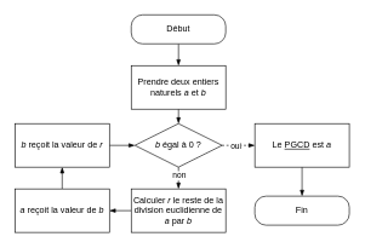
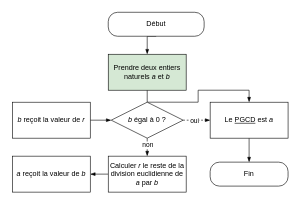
  <mxCell id="0" />
  <mxCell id="1" parent="0" />
  <mxCell id="2" style="edgeStyle=orthogonalEdgeStyle;rounded=0;orthogonalLoop=1;jettySize=auto;html=1;exitX=0.5;exitY=1;exitDx=0;exitDy=0;entryX=0.5;entryY=0;entryDx=0;entryDy=0;endArrow=blockThin;endFill=1;" edge="1" source="3" target="5" parent="1"><mxGeometry relative="1" as="geometry" /></mxCell>
- <mxCell id="3" value="Début" style="rounded=1;whiteSpace=wrap;html=1;arcSize=39;" vertex="1" parent="1"><mxGeometry x="180" y="20" width="130" height="40" as="geometry" /></mxCell>
- <mxCell id="4" style="edgeStyle=orthogonalEdgeStyle;rounded=0;orthogonalLoop=1;jettySize=auto;html=1;exitX=0.5;exitY=1;exitDx=0;exitDy=0;entryX=0.5;entryY=0;entryDx=0;entryDy=0;endArrow=blockThin;endFill=1;" edge="1" source="5" target="10" parent="1"><mxGeometry relative="1" as="geometry" /></mxCell>
- <mxCell id="5" value="Prendre deux entiers naturels &lt;i&gt;a&lt;/i&gt; et &lt;i&gt;b&lt;/i&gt;" style="rounded=0;whiteSpace=wrap;html=1;" vertex="1" parent="1"><mxGeometry x="180" y="90" width="130" height="60" as="geometry" /></mxCell>
+ <mxCell id="3" value="Début" style="rounded=1;whiteSpace=wrap;html=1;arcSize=39;" vertex="1" parent="1"><mxGeometry x="180" y="20" width="160" height="40" as="geometry" /></mxCell>
+ <mxCell id="4" style="edgeStyle=orthogonalEdgeStyle;rounded=0;orthogonalLoop=1;jettySize=auto;html=1;exitX=0.5;exitY=1;exitDx=0;exitDy=0;endArrow=blockThin;endFill=1;" edge="1" source="5" target="12" parent="1"><mxGeometry relative="1" as="geometry" /></mxCell>
+ <mxCell id="5" value="Prendre deux entiers naturels &lt;i&gt;a&lt;/i&gt; et &lt;i&gt;b&lt;/i&gt;" style="rounded=0;whiteSpace=wrap;html=1;fillColor=#d5e8d4;" vertex="1" parent="1"><mxGeometry x="180" y="90" width="130" height="60" as="geometry" /></mxCell>
  <mxCell id="6" style="edgeStyle=orthogonalEdgeStyle;rounded=0;orthogonalLoop=1;jettySize=auto;html=1;exitX=1;exitY=0.5;exitDx=0;exitDy=0;endArrow=blockThin;endFill=1;entryX=0;entryY=0.5;entryDx=0;entryDy=0;dashed=1;" edge="1" source="10" target="12" parent="1"><mxGeometry relative="1" as="geometry"><mxPoint x="328" y="190" as="targetPoint" /></mxGeometry></mxCell>
  <mxCell id="7" value="oui" style="edgeLabel;html=1;align=center;verticalAlign=middle;resizable=0;points=[];" vertex="1" connectable="0" parent="6"><mxGeometry x="-0.221" y="-1" relative="1" as="geometry"><mxPoint y="-1" as="offset" /></mxGeometry></mxCell>
  <mxCell id="8" style="edgeStyle=orthogonalEdgeStyle;rounded=0;orthogonalLoop=1;jettySize=auto;html=1;exitX=0.5;exitY=1;exitDx=0;exitDy=0;entryX=0.5;entryY=0;entryDx=0;entryDy=0;endArrow=blockThin;endFill=1;" edge="1" source="10" target="15" parent="1"><mxGeometry relative="1" as="geometry" /></mxCell>
  <mxCell id="9" value="non" style="edgeLabel;html=1;align=center;verticalAlign=middle;resizable=0;points=[];" vertex="1" connectable="0" parent="8"><mxGeometry x="-0.276" relative="1" as="geometry"><mxPoint as="offset" /></mxGeometry></mxCell>
  <mxCell id="10" value="&lt;i&gt;b&lt;/i&gt; égal à 0 ?" style="rhombus;whiteSpace=wrap;html=1;" vertex="1" parent="1"><mxGeometry x="185" y="170" width="120" height="60" as="geometry" /></mxCell>
  <mxCell id="11" style="edgeStyle=orthogonalEdgeStyle;rounded=0;orthogonalLoop=1;jettySize=auto;html=1;exitX=0.5;exitY=1;exitDx=0;exitDy=0;entryX=0.5;entryY=0;entryDx=0;entryDy=0;endArrow=blockThin;endFill=1;" edge="1" source="12" target="13" parent="1"><mxGeometry relative="1" as="geometry" /></mxCell>
  <mxCell id="12" value="Le &lt;u&gt;PGCD&lt;/u&gt; est &lt;i&gt;a&lt;/i&gt;" style="rounded=0;whiteSpace=wrap;html=1;" vertex="1" parent="1"><mxGeometry x="350" y="170" width="130" height="60" as="geometry" /></mxCell>
  <mxCell id="13" value="Fin" style="rounded=1;whiteSpace=wrap;html=1;arcSize=39;" vertex="1" parent="1"><mxGeometry x="350" y="270" width="130" height="40" as="geometry" /></mxCell>
  <mxCell id="14" style="edgeStyle=orthogonalEdgeStyle;rounded=0;orthogonalLoop=1;jettySize=auto;html=1;exitX=0;exitY=0.5;exitDx=0;exitDy=0;entryX=1;entryY=0.5;entryDx=0;entryDy=0;endArrow=blockThin;endFill=1;" edge="1" source="15" target="17" parent="1"><mxGeometry relative="1" as="geometry" /></mxCell>
  <mxCell id="15" value="Calculer &lt;i&gt;r&lt;/i&gt; le reste de la division euclidienne de &lt;i&gt;a&lt;/i&gt; par &lt;i&gt;b&lt;/i&gt;" style="rounded=0;whiteSpace=wrap;html=1;" vertex="1" parent="1"><mxGeometry x="180" y="260" width="130" height="60" as="geometry" /></mxCell>
- <mxCell id="16" style="edgeStyle=orthogonalEdgeStyle;rounded=0;orthogonalLoop=1;jettySize=auto;html=1;exitX=0.5;exitY=0;exitDx=0;exitDy=0;entryX=0.5;entryY=1;entryDx=0;entryDy=0;endArrow=blockThin;endFill=1;" edge="1" source="17" target="19" parent="1"><mxGeometry relative="1" as="geometry" /></mxCell>
  <mxCell id="17" value="&lt;i&gt;a&lt;/i&gt; reçoit la valeur de &lt;i&gt;b&lt;/i&gt;" style="rounded=0;whiteSpace=wrap;html=1;" vertex="1" parent="1"><mxGeometry x="20" y="260" width="130" height="60" as="geometry" /></mxCell>
  <mxCell id="18" style="edgeStyle=orthogonalEdgeStyle;rounded=0;orthogonalLoop=1;jettySize=auto;html=1;exitX=1;exitY=0.5;exitDx=0;exitDy=0;entryX=0;entryY=0.5;entryDx=0;entryDy=0;endArrow=blockThin;endFill=1;" edge="1" source="19" target="10" parent="1"><mxGeometry relative="1" as="geometry" /></mxCell>
  <mxCell id="19" value="&lt;i&gt;b&lt;/i&gt; reçoit la valeur de &lt;i&gt;r&lt;/i&gt;" style="rounded=0;whiteSpace=wrap;html=1;" vertex="1" parent="1"><mxGeometry x="20" y="170" width="130" height="60" as="geometry" /></mxCell>
